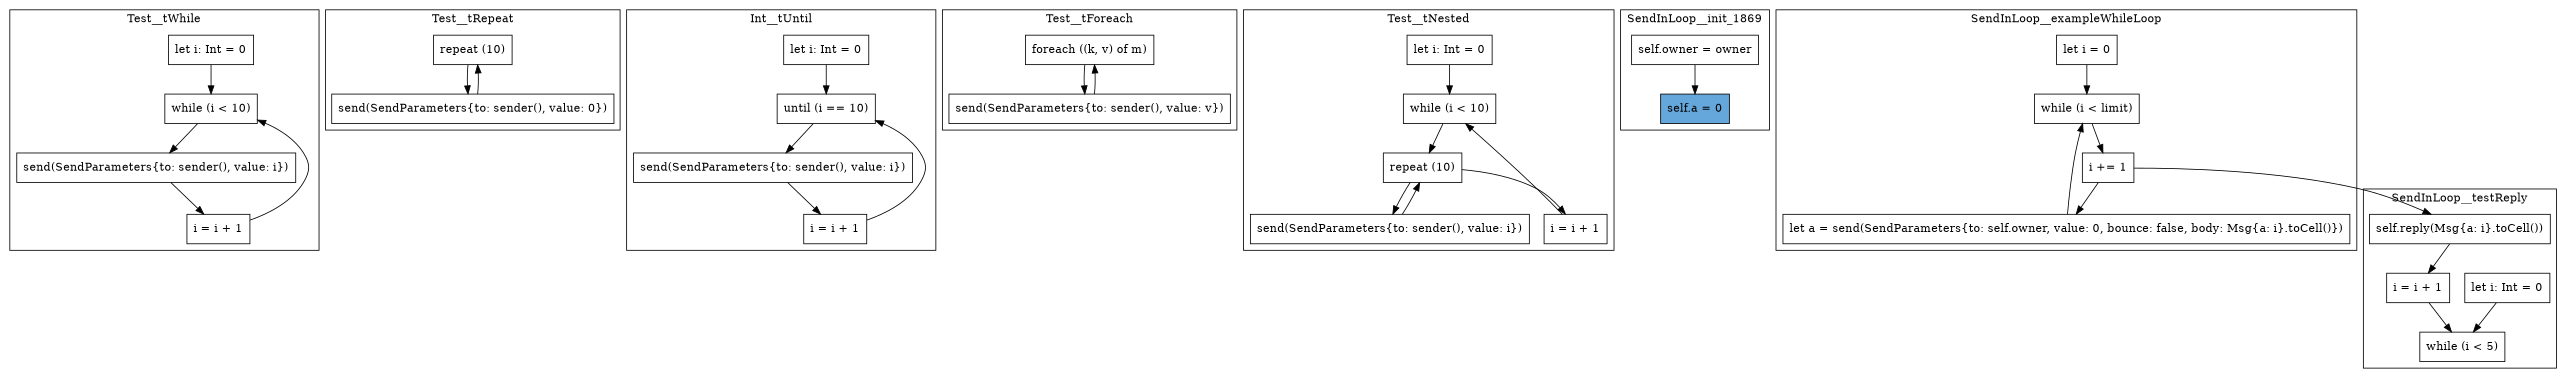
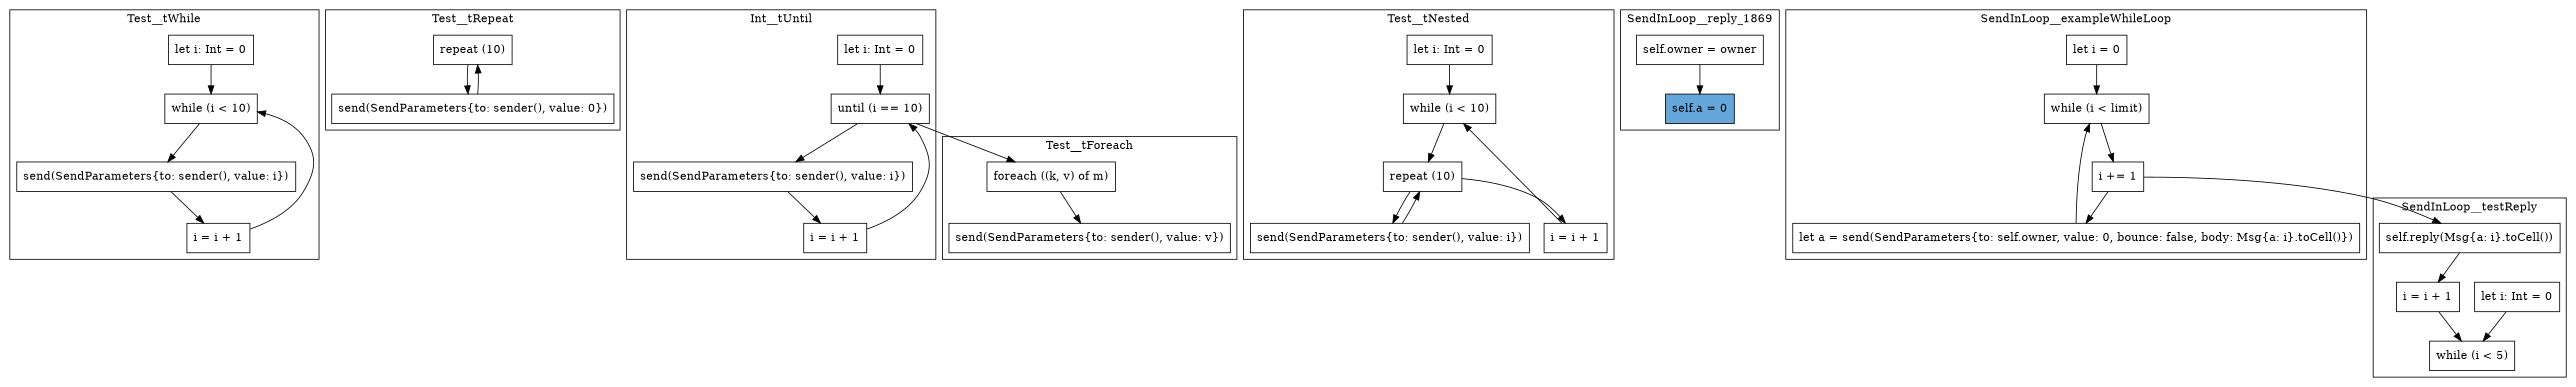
  digraph {
    node [shape=box]
    n1 [label="let i: Int = 0"]
    n2 [label="while (i < 10)"]
    n3 [label="send(SendParameters{to: sender(), value: i})"]
    n4 [label="i = i + 1"]
    n5 [label="repeat (10)"]
    n6 [label="send(SendParameters{to: sender(), value: 0})"]
    n7 [label="let i: Int = 0"]
    n8 [label="until (i == 10)"]
    n9 [label="send(SendParameters{to: sender(), value: i})"]
    n10 [label="i = i + 1"]
    n11 [label="foreach ((k, v) of m)"]
    n12 [label="send(SendParameters{to: sender(), value: v})"]
    n13 [label="let i: Int = 0"]
    n14 [label="while (i < 10)"]
    n15 [label="repeat (10)"]
    n16 [label="send(SendParameters{to: sender(), value: i})"]
    n17 [label="i = i + 1"]
    n18 [label="self.owner = owner"]
    n19 [fillcolor="#66A7DB" label="self.a = 0" style=filled]
    n20 [label="let i = 0"]
    n21 [label="while (i < limit)"]
    n22 [label="i += 1"]
    n23 [label="let a = send(SendParameters{to: self.owner, value: 0, bounce: false, body: Msg{a: i}.toCell()})"]
    n24 [label="let i: Int = 0"]
    n25 [label="while (i < 5)"]
    n26 [label="self.reply(Msg{a: i}.toCell())"]
    n27 [label="i = i + 1"]
    subgraph cluster_1 {
      label=Test__tWhile
      n1
      n2
      n3
      n4
    }
    subgraph cluster_2 {
      label=Test__tRepeat
      n5
      n6
    }
    subgraph cluster_3 {
      label=Int__tUntil
      n7
      n8
      n9
      n10
    }
    subgraph cluster_4 {
      label=Test__tForeach
      n11
      n12
    }
    subgraph cluster_5 {
      label=Test__tNested
      n13
      n14
      n15
      n16
      n17
    }
    subgraph cluster_6 {
-     label=SendInLoop__init_1869
+     label=SendInLoop__reply_1869
      n18
      n19
    }
    subgraph cluster_7 {
      label=SendInLoop__exampleWhileLoop
      n20
      n21
      n22
      n23
    }
    subgraph cluster_8 {
      label=SendInLoop__testReply
      n24
      n25
      n26
      n27
    }
    n1 -> n2
    n2 -> n3
    n3 -> n4
    n4 -> n2
    n5 -> n6
    n6 -> n5
    n7 -> n8
    n8 -> n9
    n9 -> n10
    n10 -> n8
    n11 -> n12
-   n12 -> n11
+   n8 -> n11
    n13 -> n14
    n14 -> n15
    n15 -> n16
    n15 -> n17
    n16 -> n15
    n17 -> n14
    n18 -> n19
    n20 -> n21
    n21 -> n22
    n22 -> n23
    n22 -> n26
    n23 -> n21
    n24 -> n25
    n26 -> n27
    n27 -> n25
  }
